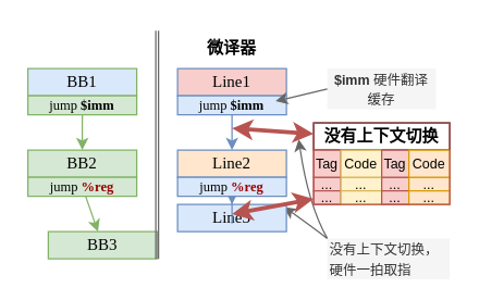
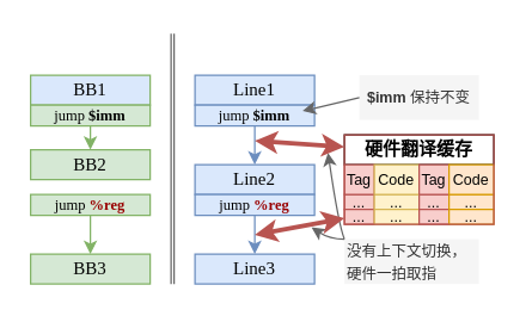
  <mxCell id="0" />
  <mxCell id="1" parent="0" />
  <mxCell id="2" value="" style="endArrow=classic;html=1;exitX=0;exitY=0;exitDx=0;exitDy=0;curved=1;fillColor=#f5f5f5;strokeColor=#666666;" parent="1" source="37" edge="1"><mxGeometry width="50" height="50" relative="1" as="geometry"><mxPoint x="100" y="180" as="sourcePoint" /><mxPoint x="219" y="102" as="targetPoint" /><Array as="points"><mxPoint x="226" y="150" /></Array></mxGeometry></mxCell>
  <mxCell id="3" value="" style="endArrow=classic;html=1;exitX=0;exitY=0;exitDx=0;exitDy=0;curved=1;fillColor=#f5f5f5;strokeColor=#666666;" parent="1" source="37" edge="1"><mxGeometry width="50" height="50" relative="1" as="geometry"><mxPoint x="240" y="170" as="sourcePoint" /><mxPoint x="208" y="152" as="targetPoint" /><Array as="points"><mxPoint x="220" y="160" /></Array></mxGeometry></mxCell>
- <mxCell id="4" value="Line1" style="rounded=0;whiteSpace=wrap;html=1;fontFamily=mono;fillColor=#f8cecc;strokeColor=#6c8ebf;" parent="1" vertex="1"><mxGeometry x="130" y="50" width="80" height="20" as="geometry" /></mxCell>
- <mxCell id="5" value="Line2" style="rounded=0;whiteSpace=wrap;html=1;fontFamily=mono;fillColor=#ffe6cc;strokeColor=#6c8ebf;" parent="1" vertex="1"><mxGeometry x="130" y="110" width="80" height="20" as="geometry" /></mxCell>
- <mxCell id="6" value="Line3" style="rounded=0;whiteSpace=wrap;html=1;fontFamily=mono;fillColor=#dae8fc;strokeColor=#6c8ebf;" parent="1" vertex="1"><mxGeometry x="130" y="150" width="80" height="20" as="geometry" /></mxCell>
+ <mxCell id="4" value="Line1" style="rounded=0;whiteSpace=wrap;html=1;fontFamily=mono;fillColor=#dae8fc;strokeColor=#6c8ebf;" parent="1" vertex="1"><mxGeometry x="130" y="50" width="80" height="20" as="geometry" /></mxCell>
+ <mxCell id="5" value="Line2" style="rounded=0;whiteSpace=wrap;html=1;fontFamily=mono;fillColor=#dae8fc;strokeColor=#6c8ebf;" parent="1" vertex="1"><mxGeometry x="130" y="110" width="80" height="20" as="geometry" /></mxCell>
+ <mxCell id="6" value="Line3" style="rounded=0;whiteSpace=wrap;html=1;fontFamily=mono;fillColor=#dae8fc;strokeColor=#6c8ebf;" parent="1" vertex="1"><mxGeometry x="130" y="170" width="80" height="20" as="geometry" /></mxCell>
  <mxCell id="7" style="edgeStyle=orthogonalEdgeStyle;rounded=0;orthogonalLoop=1;jettySize=auto;html=1;fillColor=#dae8fc;strokeColor=#6c8ebf;" parent="1" source="8" target="6" edge="1"><mxGeometry relative="1" as="geometry" /></mxCell>
  <mxCell id="8" value="&lt;font style=&quot;font-size: 10px;&quot;&gt;jump &lt;font color=&quot;#990000&quot;&gt;&lt;b&gt;%reg&lt;/b&gt;&lt;/font&gt;&lt;/font&gt;" style="rounded=0;whiteSpace=wrap;html=1;fontFamily=mono;fillColor=#dae8fc;strokeColor=#6c8ebf;" parent="1" vertex="1"><mxGeometry x="130" y="130" width="80" height="14" as="geometry" /></mxCell>
  <mxCell id="9" style="edgeStyle=orthogonalEdgeStyle;rounded=0;orthogonalLoop=1;jettySize=auto;html=1;fillColor=#dae8fc;strokeColor=#6c8ebf;" parent="1" source="10" target="5" edge="1"><mxGeometry relative="1" as="geometry" /></mxCell>
  <mxCell id="10" value="&lt;font style=&quot;font-size: 10px;&quot;&gt;jump &lt;b&gt;$imm&lt;/b&gt;&lt;/font&gt;" style="rounded=0;whiteSpace=wrap;html=1;fontFamily=mono;fillColor=#dae8fc;strokeColor=#6c8ebf;" parent="1" vertex="1"><mxGeometry x="130" y="70" width="80" height="14" as="geometry" /></mxCell>
  <mxCell id="11" value="BB1" style="rounded=0;whiteSpace=wrap;html=1;fontFamily=mono;fillColor=#dae8fc;strokeColor=#82b366;" parent="1" vertex="1"><mxGeometry x="20" y="50" width="80" height="20" as="geometry" /></mxCell>
- <mxCell id="12" value="BB2" style="rounded=0;whiteSpace=wrap;html=1;fontFamily=mono;fillColor=#d5e8d4;strokeColor=#82b366;" parent="1" vertex="1"><mxGeometry x="20" y="110" width="80" height="20" as="geometry" /></mxCell>
- <mxCell id="13" value="BB3" style="rounded=0;whiteSpace=wrap;html=1;fontFamily=mono;fillColor=#d5e8d4;strokeColor=#82b366;" parent="1" vertex="1"><mxGeometry x="35" y="170" width="80" height="20" as="geometry" /></mxCell>
+ <mxCell id="12" value="BB2" style="rounded=0;whiteSpace=wrap;html=1;fontFamily=mono;fillColor=#d5e8d4;strokeColor=#82b366;" parent="1" vertex="1"><mxGeometry x="20" y="100" width="80" height="20" as="geometry" /></mxCell>
+ <mxCell id="13" value="BB3" style="rounded=0;whiteSpace=wrap;html=1;fontFamily=mono;fillColor=#d5e8d4;strokeColor=#82b366;" parent="1" vertex="1"><mxGeometry x="20" y="170" width="80" height="20" as="geometry" /></mxCell>
  <mxCell id="14" value="&lt;font style=&quot;font-size: 10px;&quot;&gt;jump &lt;font color=&quot;#990000&quot;&gt;&lt;b&gt;%reg&lt;/b&gt;&lt;/font&gt;&lt;/font&gt;" style="rounded=0;whiteSpace=wrap;html=1;fontFamily=mono;fillColor=#d5e8d4;strokeColor=#82b366;" parent="1" vertex="1"><mxGeometry x="20" y="130" width="80" height="14" as="geometry" /></mxCell>
  <mxCell id="15" value="&lt;font style=&quot;font-size: 10px;&quot;&gt;jump &lt;b&gt;$imm&lt;/b&gt;&lt;/font&gt;" style="rounded=0;whiteSpace=wrap;html=1;fontFamily=mono;fillColor=#d5e8d4;strokeColor=#82b366;" parent="1" vertex="1"><mxGeometry x="20" y="70" width="80" height="14" as="geometry" /></mxCell>
  <mxCell id="16" value="" style="endArrow=classic;html=1;rounded=0;fontFamily=mono;fontSize=12;fontColor=default;fillColor=#d5e8d4;strokeColor=#82b366;" parent="1" source="15" target="12" edge="1"><mxGeometry width="50" height="50" relative="1" as="geometry"><mxPoint x="50" y="160" as="sourcePoint" /><mxPoint x="100" y="110" as="targetPoint" /></mxGeometry></mxCell>
- <mxCell id="17" value="&lt;b&gt;微译器&lt;/b&gt;" style="text;html=1;strokeColor=none;fillColor=none;align=center;verticalAlign=middle;whiteSpace=wrap;rounded=0;fontFamily=mono;" parent="1" vertex="1"><mxGeometry x="130" y="20" width="80" height="30" as="geometry" /></mxCell>
  <mxCell id="18" value="" style="endArrow=classic;html=1;rounded=0;fontFamily=mono;fontSize=12;fontColor=default;fillColor=#d5e8d4;strokeColor=#82b366;" parent="1" source="14" target="13" edge="1"><mxGeometry width="50" height="50" relative="1" as="geometry"><mxPoint x="70" y="94" as="sourcePoint" /><mxPoint x="70" y="110" as="targetPoint" /></mxGeometry></mxCell>
  <mxCell id="19" value="" style="endArrow=none;html=1;rounded=0;fillColor=#f5f5f5;strokeColor=#666666;" parent="1" edge="1"><mxGeometry width="50" height="50" relative="1" as="geometry"><mxPoint x="114" y="190" as="sourcePoint" /><mxPoint x="114" y="22" as="targetPoint" /></mxGeometry></mxCell>
  <mxCell id="20" value="" style="endArrow=none;html=1;rounded=0;fillColor=#f5f5f5;strokeColor=#666666;" parent="1" edge="1"><mxGeometry width="50" height="50" relative="1" as="geometry"><mxPoint x="116" y="190" as="sourcePoint" /><mxPoint x="116" y="22" as="targetPoint" /></mxGeometry></mxCell>
- <mxCell id="21" value="&lt;b&gt;没有上下文切换&lt;/b&gt;" style="rounded=0;whiteSpace=wrap;html=1;" parent="1" vertex="1"><mxGeometry x="230" y="90" width="100" height="20" as="geometry" /></mxCell>
+ <mxCell id="21" value="&lt;b&gt;硬件翻译缓存&lt;/b&gt;" style="rounded=0;whiteSpace=wrap;html=1;" parent="1" vertex="1"><mxGeometry x="230" y="90" width="100" height="20" as="geometry" /></mxCell>
  <mxCell id="22" value="..." style="rounded=0;whiteSpace=wrap;html=1;fontSize=10;fillColor=#f8cecc;strokeColor=#b85450;" parent="1" vertex="1"><mxGeometry x="230" y="130" width="20" height="10" as="geometry" /></mxCell>
  <mxCell id="23" value="..." style="rounded=0;whiteSpace=wrap;html=1;fontSize=10;fillColor=#fff2cc;strokeColor=#d6b656;" parent="1" vertex="1"><mxGeometry x="250" y="130" width="30" height="10" as="geometry" /></mxCell>
  <mxCell id="24" value="..." style="rounded=0;whiteSpace=wrap;html=1;fontSize=10;fillColor=#f8cecc;strokeColor=#b85450;" parent="1" vertex="1"><mxGeometry x="230" y="140" width="20" height="10" as="geometry" /></mxCell>
  <mxCell id="25" value="..." style="rounded=0;whiteSpace=wrap;html=1;fontSize=10;fillColor=#fff2cc;strokeColor=#d6b656;" parent="1" vertex="1"><mxGeometry x="250" y="140" width="30" height="10" as="geometry" /></mxCell>
  <mxCell id="26" value="..." style="rounded=0;whiteSpace=wrap;html=1;fontSize=10;fillColor=#f8cecc;strokeColor=#b85450;" parent="1" vertex="1"><mxGeometry x="280" y="130" width="20" height="10" as="geometry" /></mxCell>
  <mxCell id="27" value="..." style="rounded=0;whiteSpace=wrap;html=1;fontSize=10;fillColor=#ffe6cc;strokeColor=#d79b00;" parent="1" vertex="1"><mxGeometry x="300" y="130" width="30" height="10" as="geometry" /></mxCell>
  <mxCell id="28" value="Tag" style="rounded=0;whiteSpace=wrap;html=1;fontSize=10;fillColor=#f8cecc;strokeColor=#b85450;" parent="1" vertex="1"><mxGeometry x="230" y="110" width="20" height="20" as="geometry" /></mxCell>
  <mxCell id="29" value="Code" style="rounded=0;whiteSpace=wrap;html=1;fontSize=10;fillColor=#fff2cc;strokeColor=#d6b656;" parent="1" vertex="1"><mxGeometry x="250" y="110" width="30" height="20" as="geometry" /></mxCell>
  <mxCell id="30" value="Tag" style="rounded=0;whiteSpace=wrap;html=1;fontSize=10;fillColor=#f8cecc;strokeColor=#b85450;" parent="1" vertex="1"><mxGeometry x="280" y="110" width="20" height="20" as="geometry" /></mxCell>
  <mxCell id="31" value="Code" style="rounded=0;whiteSpace=wrap;html=1;fontSize=10;fillColor=#ffe6cc;strokeColor=#d79b00;" parent="1" vertex="1"><mxGeometry x="300" y="110" width="30" height="20" as="geometry" /></mxCell>
  <mxCell id="32" value="..." style="rounded=0;whiteSpace=wrap;html=1;fontSize=10;fillColor=#f8cecc;strokeColor=#b85450;" parent="1" vertex="1"><mxGeometry x="280" y="140" width="20" height="10" as="geometry" /></mxCell>
  <mxCell id="33" value="..." style="rounded=0;whiteSpace=wrap;html=1;fontSize=10;fillColor=#ffe6cc;strokeColor=#d79b00;" parent="1" vertex="1"><mxGeometry x="300" y="140" width="30" height="10" as="geometry" /></mxCell>
  <mxCell id="34" value="" style="endArrow=classic;startArrow=classic;html=1;rounded=0;fillColor=#f8cecc;strokeColor=#b85450;strokeWidth=3;" parent="1" edge="1"><mxGeometry width="50" height="50" relative="1" as="geometry"><mxPoint x="170" y="94" as="sourcePoint" /><mxPoint x="230" y="98" as="targetPoint" /></mxGeometry></mxCell>
  <mxCell id="35" value="" style="endArrow=classic;startArrow=classic;html=1;rounded=0;fillColor=#f8cecc;strokeColor=#b85450;strokeWidth=3;" parent="1" edge="1"><mxGeometry width="50" height="50" relative="1" as="geometry"><mxPoint x="170" y="157" as="sourcePoint" /><mxPoint x="230" y="146" as="targetPoint" /></mxGeometry></mxCell>
  <mxCell id="36" value="" style="endArrow=none;html=1;rounded=0;fillColor=#f8cecc;strokeColor=#b85450;startArrow=none;" parent="1" edge="1" source="41"><mxGeometry width="50" height="50" relative="1" as="geometry"><mxPoint x="230" y="110" as="sourcePoint" /><mxPoint x="330" y="110" as="targetPoint" /></mxGeometry></mxCell>
- <mxCell id="37" value="&lt;span style=&quot;font-size: 10px;&quot;&gt;没有上下文切换，硬件一拍取指&lt;/span&gt;" style="text;html=1;strokeColor=none;fillColor=#f5f5f5;align=left;verticalAlign=middle;whiteSpace=wrap;rounded=0;fontColor=#333333;" parent="1" vertex="1"><mxGeometry x="240" y="175" width="90" height="30" as="geometry" /></mxCell>
- <mxCell id="38" value="&lt;font style=&quot;font-size: 10px;&quot;&gt;&lt;b&gt;$imm&lt;/b&gt;&amp;nbsp;硬件翻译缓存&lt;/font&gt;" style="rounded=0;whiteSpace=wrap;html=1;fillColor=#f5f5f5;fontColor=#333333;strokeColor=none;" parent="1" vertex="1"><mxGeometry x="240" y="50" width="80" height="30" as="geometry" /></mxCell>
+ <mxCell id="37" value="&lt;span style=&quot;font-size: 10px;&quot;&gt;没有上下文切换，硬件一拍取指&lt;/span&gt;" style="text;html=1;strokeColor=none;fillColor=#f5f5f5;align=left;verticalAlign=middle;whiteSpace=wrap;rounded=0;fontColor=#333333;" parent="1" vertex="1"><mxGeometry x="230" y="160" width="90" height="30" as="geometry" /></mxCell>
+ <mxCell id="38" value="&lt;font style=&quot;font-size: 10px;&quot;&gt;&lt;b&gt;$imm&lt;/b&gt;&amp;nbsp;保持不变&lt;/font&gt;" style="rounded=0;whiteSpace=wrap;html=1;fillColor=#f5f5f5;fontColor=#333333;strokeColor=none;" parent="1" vertex="1"><mxGeometry x="240" y="50" width="80" height="30" as="geometry" /></mxCell>
  <mxCell id="39" value="" style="endArrow=none;html=1;rounded=0;fillColor=#f5f5f5;strokeColor=#666666;entryX=0;entryY=0.5;entryDx=0;entryDy=0;startArrow=classic;startFill=1;" parent="1" edge="1"><mxGeometry width="50" height="50" relative="1" as="geometry"><mxPoint x="202" y="74" as="sourcePoint" /><mxPoint x="240" y="65" as="targetPoint" /></mxGeometry></mxCell>
  <mxCell id="40" value="" style="endArrow=none;html=1;rounded=0;fillColor=#f8cecc;strokeColor=#b85450;" edge="1" parent="1" target="41"><mxGeometry width="50" height="50" relative="1" as="geometry"><mxPoint x="230" y="110" as="sourcePoint" /><mxPoint x="330" y="110" as="targetPoint" /></mxGeometry></mxCell>
  <mxCell id="41" value="" style="rounded=0;whiteSpace=wrap;html=1;fillColor=none;strokeColor=#b85450;" parent="1" vertex="1"><mxGeometry x="230" y="90" width="100" height="60" as="geometry" /></mxCell>
